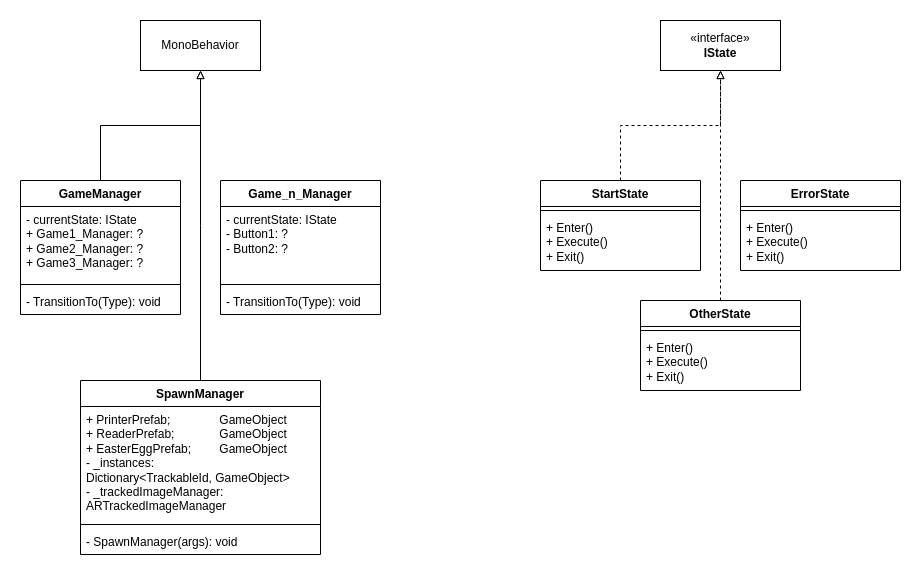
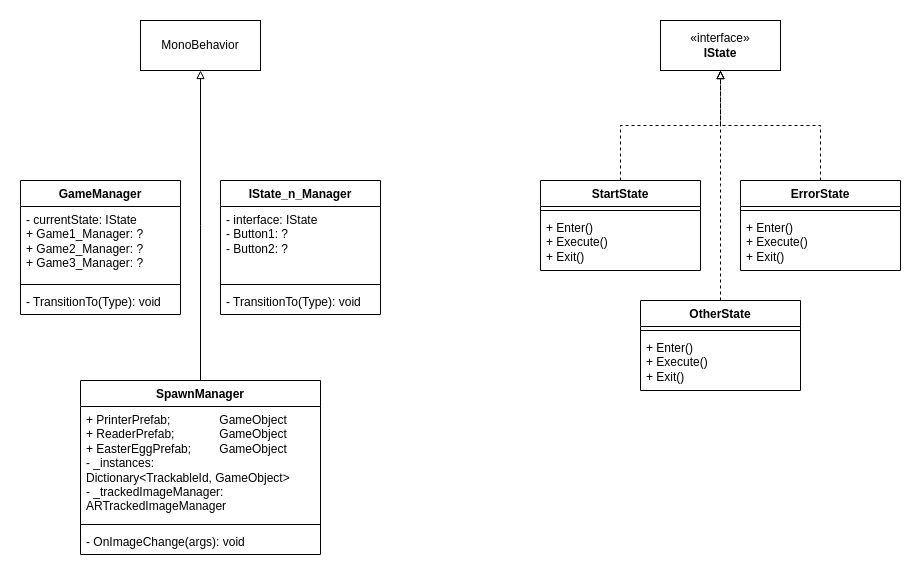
  <mxCell id="0" />
  <mxCell id="1" parent="0" />
  <mxCell id="2" value="GameManager" style="swimlane;fontStyle=1;align=center;verticalAlign=top;childLayout=stackLayout;horizontal=1;startSize=26;horizontalStack=0;resizeParent=1;resizeParentMax=0;resizeLast=0;collapsible=1;marginBottom=0;whiteSpace=wrap;html=1;" vertex="1" parent="1"><mxGeometry x="20" y="180" width="160" height="134" as="geometry" /></mxCell>
  <mxCell id="3" value="- currentState: IState&lt;br&gt;+ Game1_Manager: ?&lt;br&gt;+ Game2_Manager: ?&lt;br&gt;+ Game3_Manager: ?" style="text;strokeColor=none;fillColor=none;align=left;verticalAlign=top;spacingLeft=4;spacingRight=4;overflow=hidden;rotatable=0;points=[[0,0.5],[1,0.5]];portConstraint=eastwest;html=1;whiteSpace=wrap;" vertex="1" parent="2"><mxGeometry y="26" width="160" height="74" as="geometry" /></mxCell>
  <mxCell id="4" value="" style="line;strokeWidth=1;fillColor=none;align=left;verticalAlign=middle;spacingTop=-1;spacingLeft=3;spacingRight=3;rotatable=0;labelPosition=right;points=[];portConstraint=eastwest;strokeColor=inherit;" vertex="1" parent="2"><mxGeometry y="100" width="160" height="8" as="geometry" /></mxCell>
  <mxCell id="5" value="- TransitionTo(Type): void" style="text;strokeColor=none;fillColor=none;align=left;verticalAlign=top;spacingLeft=4;spacingRight=4;overflow=hidden;rotatable=0;points=[[0,0.5],[1,0.5]];portConstraint=eastwest;whiteSpace=wrap;html=1;" vertex="1" parent="2"><mxGeometry y="108" width="160" height="26" as="geometry" /></mxCell>
  <mxCell id="6" value="MonoBehavior" style="html=1;whiteSpace=wrap;" vertex="1" parent="1"><mxGeometry x="140" y="20" width="120" height="50" as="geometry" /></mxCell>
- <mxCell id="7" value="" style="endArrow=block;html=1;endFill=0;edgeStyle=elbowEdgeStyle;elbow=vertical;rounded=0;entryX=0.5;entryY=1;entryDx=0;entryDy=0;exitX=0.5;exitY=0;exitDx=0;exitDy=0;" edge="1" parent="1" source="2" target="6"><mxGeometry width="160" relative="1" as="geometry"><mxPoint x="20" y="130" as="sourcePoint" /><mxPoint x="180" y="130" as="targetPoint" /></mxGeometry></mxCell>
  <mxCell id="8" value="«interface»&lt;br&gt;&lt;b&gt;IState&lt;/b&gt;" style="html=1;whiteSpace=wrap;" vertex="1" parent="1"><mxGeometry x="660" y="20" width="120" height="50" as="geometry" /></mxCell>
  <mxCell id="9" value="StartState" style="swimlane;fontStyle=1;align=center;verticalAlign=top;childLayout=stackLayout;horizontal=1;startSize=26;horizontalStack=0;resizeParent=1;resizeParentMax=0;resizeLast=0;collapsible=1;marginBottom=0;whiteSpace=wrap;html=1;" vertex="1" parent="1"><mxGeometry x="540" y="180" width="160" height="90" as="geometry" /></mxCell>
  <mxCell id="10" value="" style="line;strokeWidth=1;fillColor=none;align=left;verticalAlign=middle;spacingTop=-1;spacingLeft=3;spacingRight=3;rotatable=0;labelPosition=right;points=[];portConstraint=eastwest;strokeColor=inherit;" vertex="1" parent="9"><mxGeometry y="26" width="160" height="8" as="geometry" /></mxCell>
  <mxCell id="11" value="+ Enter()&lt;br&gt;+ Execute()&lt;br&gt;+ Exit()" style="text;strokeColor=none;fillColor=none;align=left;verticalAlign=top;spacingLeft=4;spacingRight=4;overflow=hidden;rotatable=0;points=[[0,0.5],[1,0.5]];portConstraint=eastwest;whiteSpace=wrap;html=1;" vertex="1" parent="9"><mxGeometry y="34" width="160" height="56" as="geometry" /></mxCell>
+ <mxCell id="12" value="" style="endArrow=block;html=1;endFill=0;edgeStyle=elbowEdgeStyle;elbow=vertical;rounded=0;entryX=0.5;entryY=1;entryDx=0;entryDy=0;exitX=0.5;exitY=0;exitDx=0;exitDy=0;dashed=1;" edge="1" parent="1" source="13" target="8"><mxGeometry width="160" relative="1" as="geometry"><mxPoint x="410" y="190" as="sourcePoint" /><mxPoint x="410" y="80" as="targetPoint" /></mxGeometry></mxCell>
  <mxCell id="13" value="ErrorState" style="swimlane;fontStyle=1;align=center;verticalAlign=top;childLayout=stackLayout;horizontal=1;startSize=26;horizontalStack=0;resizeParent=1;resizeParentMax=0;resizeLast=0;collapsible=1;marginBottom=0;whiteSpace=wrap;html=1;" vertex="1" parent="1"><mxGeometry x="740" y="180" width="160" height="90" as="geometry" /></mxCell>
  <mxCell id="14" value="" style="line;strokeWidth=1;fillColor=none;align=left;verticalAlign=middle;spacingTop=-1;spacingLeft=3;spacingRight=3;rotatable=0;labelPosition=right;points=[];portConstraint=eastwest;strokeColor=inherit;" vertex="1" parent="13"><mxGeometry y="26" width="160" height="8" as="geometry" /></mxCell>
  <mxCell id="15" value="+ Enter()&lt;br&gt;+ Execute()&lt;br&gt;+ Exit()" style="text;strokeColor=none;fillColor=none;align=left;verticalAlign=top;spacingLeft=4;spacingRight=4;overflow=hidden;rotatable=0;points=[[0,0.5],[1,0.5]];portConstraint=eastwest;whiteSpace=wrap;html=1;" vertex="1" parent="13"><mxGeometry y="34" width="160" height="56" as="geometry" /></mxCell>
  <mxCell id="16" value="" style="endArrow=block;html=1;endFill=0;edgeStyle=elbowEdgeStyle;elbow=vertical;rounded=0;exitX=0.5;exitY=0;exitDx=0;exitDy=0;dashed=1;" edge="1" parent="1" source="9"><mxGeometry width="160" relative="1" as="geometry"><mxPoint x="630" y="190" as="sourcePoint" /><mxPoint x="720" y="70" as="targetPoint" /></mxGeometry></mxCell>
  <mxCell id="17" value="OtherState" style="swimlane;fontStyle=1;align=center;verticalAlign=top;childLayout=stackLayout;horizontal=1;startSize=26;horizontalStack=0;resizeParent=1;resizeParentMax=0;resizeLast=0;collapsible=1;marginBottom=0;whiteSpace=wrap;html=1;" vertex="1" parent="1"><mxGeometry x="640" y="300" width="160" height="90" as="geometry" /></mxCell>
  <mxCell id="18" value="" style="line;strokeWidth=1;fillColor=none;align=left;verticalAlign=middle;spacingTop=-1;spacingLeft=3;spacingRight=3;rotatable=0;labelPosition=right;points=[];portConstraint=eastwest;strokeColor=inherit;" vertex="1" parent="17"><mxGeometry y="26" width="160" height="8" as="geometry" /></mxCell>
  <mxCell id="19" value="+ Enter()&lt;br&gt;+ Execute()&lt;br&gt;+ Exit()" style="text;strokeColor=none;fillColor=none;align=left;verticalAlign=top;spacingLeft=4;spacingRight=4;overflow=hidden;rotatable=0;points=[[0,0.5],[1,0.5]];portConstraint=eastwest;whiteSpace=wrap;html=1;" vertex="1" parent="17"><mxGeometry y="34" width="160" height="56" as="geometry" /></mxCell>
  <mxCell id="20" value="" style="endArrow=block;html=1;endFill=0;edgeStyle=elbowEdgeStyle;elbow=vertical;rounded=0;exitX=0.5;exitY=0;exitDx=0;exitDy=0;dashed=1;" edge="1" parent="1" source="17"><mxGeometry width="160" relative="1" as="geometry"><mxPoint x="830" y="190" as="sourcePoint" /><mxPoint x="720" y="70" as="targetPoint" /></mxGeometry></mxCell>
- <mxCell id="21" value="Game_n_Manager" style="swimlane;fontStyle=1;align=center;verticalAlign=top;childLayout=stackLayout;horizontal=1;startSize=26;horizontalStack=0;resizeParent=1;resizeParentMax=0;resizeLast=0;collapsible=1;marginBottom=0;whiteSpace=wrap;html=1;" vertex="1" parent="1"><mxGeometry x="220" y="180" width="160" height="134" as="geometry" /></mxCell>
- <mxCell id="22" value="- currentState: IState&lt;br&gt;- Button1: ?&lt;br&gt;- Button2: ?" style="text;strokeColor=none;fillColor=none;align=left;verticalAlign=top;spacingLeft=4;spacingRight=4;overflow=hidden;rotatable=0;points=[[0,0.5],[1,0.5]];portConstraint=eastwest;html=1;whiteSpace=wrap;" vertex="1" parent="21"><mxGeometry y="26" width="160" height="74" as="geometry" /></mxCell>
+ <mxCell id="21" value="IState_n_Manager" style="swimlane;fontStyle=1;align=center;verticalAlign=top;childLayout=stackLayout;horizontal=1;startSize=26;horizontalStack=0;resizeParent=1;resizeParentMax=0;resizeLast=0;collapsible=1;marginBottom=0;whiteSpace=wrap;html=1;" vertex="1" parent="1"><mxGeometry x="220" y="180" width="160" height="134" as="geometry" /></mxCell>
+ <mxCell id="22" value="- interface: IState&lt;br&gt;- Button1: ?&lt;br&gt;- Button2: ?" style="text;strokeColor=none;fillColor=none;align=left;verticalAlign=top;spacingLeft=4;spacingRight=4;overflow=hidden;rotatable=0;points=[[0,0.5],[1,0.5]];portConstraint=eastwest;html=1;whiteSpace=wrap;" vertex="1" parent="21"><mxGeometry y="26" width="160" height="74" as="geometry" /></mxCell>
  <mxCell id="23" value="" style="line;strokeWidth=1;fillColor=none;align=left;verticalAlign=middle;spacingTop=-1;spacingLeft=3;spacingRight=3;rotatable=0;labelPosition=right;points=[];portConstraint=eastwest;strokeColor=inherit;" vertex="1" parent="21"><mxGeometry y="100" width="160" height="8" as="geometry" /></mxCell>
  <mxCell id="24" value="- TransitionTo(Type): void" style="text;strokeColor=none;fillColor=none;align=left;verticalAlign=top;spacingLeft=4;spacingRight=4;overflow=hidden;rotatable=0;points=[[0,0.5],[1,0.5]];portConstraint=eastwest;whiteSpace=wrap;html=1;" vertex="1" parent="21"><mxGeometry y="108" width="160" height="26" as="geometry" /></mxCell>
  <mxCell id="25" value="SpawnManager" style="swimlane;fontStyle=1;align=center;verticalAlign=top;childLayout=stackLayout;horizontal=1;startSize=26;horizontalStack=0;resizeParent=1;resizeParentMax=0;resizeLast=0;collapsible=1;marginBottom=0;whiteSpace=wrap;html=1;" vertex="1" parent="1"><mxGeometry x="80" y="380" width="240" height="174" as="geometry" /></mxCell>
  <mxCell id="26" value="&lt;font face=&quot;Helvetica&quot;&gt;+ PrinterPrefab;&lt;span style=&quot;white-space: pre;&quot;&gt;&#09;&lt;span style=&quot;white-space: pre;&quot;&gt;&#09;&lt;/span&gt;&lt;/span&gt;GameObject&lt;br&gt;&lt;/font&gt;+ ReaderPrefab;&lt;span style=&quot;white-space: pre;&quot;&gt;&#09;&lt;/span&gt;&lt;span style=&quot;white-space: pre;&quot;&gt;&#09;&lt;/span&gt;GameObject&lt;br&gt;+ EasterEggPrefab;&lt;span style=&quot;white-space: pre;&quot;&gt;&#09;&lt;/span&gt;GameObject&lt;font face=&quot;Helvetica&quot;&gt;&lt;br&gt;-&amp;nbsp;_instances: Dictionary&amp;lt;&lt;span style=&quot;border-color: var(--border-color);&quot;&gt;TrackableId&lt;/span&gt;&lt;span style=&quot;border-color: var(--border-color);&quot;&gt;,&amp;nbsp;&lt;/span&gt;&lt;span style=&quot;border-color: var(--border-color);&quot;&gt;GameObject&lt;/span&gt;&lt;span style=&quot;border-color: var(--border-color);&quot;&gt;&lt;font style=&quot;border-color: var(--border-color);&quot;&gt;&amp;gt;&lt;br style=&quot;border-color: var(--border-color);&quot;&gt;- _trackedImageManager: ARTrackedImageManager&lt;/font&gt;&lt;/span&gt;&lt;/font&gt;&lt;span style=&quot;font-family: &amp;quot;JetBrains Mono&amp;quot;, monospace; background-color: rgb(38, 38, 38);&quot;&gt;&lt;font color=&quot;#bdbdbd&quot;&gt;&lt;br&gt;&lt;/font&gt;&lt;/span&gt;" style="text;strokeColor=none;fillColor=none;align=left;verticalAlign=top;spacingLeft=4;spacingRight=4;overflow=hidden;rotatable=0;points=[[0,0.5],[1,0.5]];portConstraint=eastwest;html=1;whiteSpace=wrap;" vertex="1" parent="25"><mxGeometry y="26" width="240" height="114" as="geometry" /></mxCell>
  <mxCell id="27" value="" style="line;strokeWidth=1;fillColor=none;align=left;verticalAlign=middle;spacingTop=-1;spacingLeft=3;spacingRight=3;rotatable=0;labelPosition=right;points=[];portConstraint=eastwest;strokeColor=inherit;" vertex="1" parent="25"><mxGeometry y="140" width="240" height="8" as="geometry" /></mxCell>
- <mxCell id="28" value="- SpawnManager(args): void" style="text;strokeColor=none;fillColor=none;align=left;verticalAlign=top;spacingLeft=4;spacingRight=4;overflow=hidden;rotatable=0;points=[[0,0.5],[1,0.5]];portConstraint=eastwest;whiteSpace=wrap;html=1;" vertex="1" parent="25"><mxGeometry y="148" width="240" height="26" as="geometry" /></mxCell>
+ <mxCell id="28" value="- OnImageChange(args): void" style="text;strokeColor=none;fillColor=none;align=left;verticalAlign=top;spacingLeft=4;spacingRight=4;overflow=hidden;rotatable=0;points=[[0,0.5],[1,0.5]];portConstraint=eastwest;whiteSpace=wrap;html=1;" vertex="1" parent="25"><mxGeometry y="148" width="240" height="26" as="geometry" /></mxCell>
  <mxCell id="29" value="" style="endArrow=block;html=1;endFill=0;edgeStyle=elbowEdgeStyle;elbow=vertical;rounded=0;exitX=0.5;exitY=0;exitDx=0;exitDy=0;" edge="1" parent="1" source="25"><mxGeometry width="160" relative="1" as="geometry"><mxPoint x="310" y="190" as="sourcePoint" /><mxPoint x="200" y="70" as="targetPoint" /></mxGeometry></mxCell>
